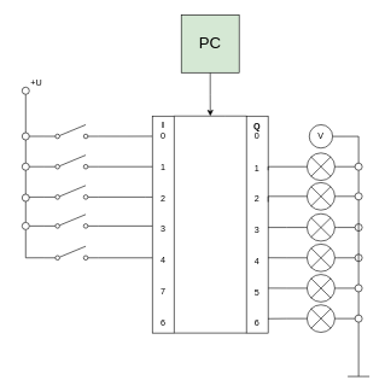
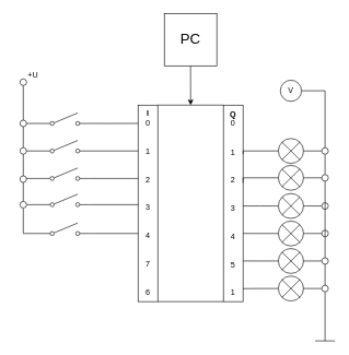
  <mxCell id="0" />
  <mxCell id="1" parent="0" />
  <mxCell id="2" style="edgeStyle=orthogonalEdgeStyle;rounded=0;orthogonalLoop=1;jettySize=auto;html=1;exitX=1;exitY=0;exitDx=0;exitDy=0;entryX=0;entryY=0;entryDx=0;entryDy=0;endArrow=none;endFill=0;" parent="1" source="4" target="6" edge="1"><mxGeometry relative="1" as="geometry"><Array as="points"><mxPoint x="310" y="160" /><mxPoint x="310" y="160" /></Array></mxGeometry></mxCell>
  <mxCell id="3" style="edgeStyle=orthogonalEdgeStyle;rounded=0;orthogonalLoop=1;jettySize=auto;html=1;exitX=1;exitY=1;exitDx=0;exitDy=0;entryX=0;entryY=1;entryDx=0;entryDy=0;endArrow=none;endFill=0;" parent="1" source="4" target="6" edge="1"><mxGeometry relative="1" as="geometry"><Array as="points"><mxPoint x="240" y="460" /><mxPoint x="340" y="460" /></Array></mxGeometry></mxCell>
  <mxCell id="4" value="&lt;b&gt;I&lt;/b&gt;&lt;br&gt;0&lt;br&gt;&lt;br&gt;&lt;br&gt;1&lt;br&gt;&lt;br&gt;&lt;br&gt;2&lt;br&gt;&lt;br&gt;&lt;br&gt;3&lt;br&gt;&lt;br&gt;&lt;br&gt;4&lt;br&gt;&lt;br&gt;&lt;br&gt;7&lt;br&gt;&lt;br&gt;&lt;br&gt;6" style="rounded=0;whiteSpace=wrap;html=1;align=center;verticalAlign=top;spacing=1;" parent="1" vertex="1"><mxGeometry x="210" y="160" width="30" height="300" as="geometry" /></mxCell>
  <mxCell id="5" style="edgeStyle=orthogonalEdgeStyle;rounded=0;orthogonalLoop=1;jettySize=auto;html=1;endArrow=none;endFill=0;" parent="1" edge="1"><mxGeometry relative="1" as="geometry"><mxPoint x="510" y="520" as="targetPoint" /><mxPoint x="480" y="520" as="sourcePoint" /><Array as="points"><mxPoint x="500" y="520" /><mxPoint x="500" y="520" /></Array></mxGeometry></mxCell>
- <mxCell id="6" value="&lt;b&gt;Q&lt;/b&gt;&lt;br&gt;0&lt;br&gt;&lt;br&gt;&lt;br&gt;1&lt;br&gt;&lt;br&gt;&lt;br&gt;2&lt;br&gt;&lt;br&gt;&lt;br&gt;3&lt;br&gt;&lt;br&gt;&lt;br&gt;4&lt;br&gt;&lt;br&gt;&lt;br&gt;5&lt;br&gt;&lt;br&gt;&lt;br&gt;6" style="rounded=0;whiteSpace=wrap;html=1;align=center;horizontal=1;verticalAlign=top;" parent="1" vertex="1"><mxGeometry x="340" y="160" width="30" height="300" as="geometry" /></mxCell>
+ <mxCell id="6" value="&lt;b&gt;Q&lt;/b&gt;&lt;br&gt;0&lt;br&gt;&lt;br&gt;&lt;br&gt;1&lt;br&gt;&lt;br&gt;&lt;br&gt;2&lt;br&gt;&lt;br&gt;&lt;br&gt;3&lt;br&gt;&lt;br&gt;&lt;br&gt;4&lt;br&gt;&lt;br&gt;&lt;br&gt;5&lt;br&gt;&lt;br&gt;&lt;br&gt;1" style="rounded=0;whiteSpace=wrap;html=1;align=center;horizontal=1;verticalAlign=top;" parent="1" vertex="1"><mxGeometry x="340" y="160" width="30" height="300" as="geometry" /></mxCell>
  <mxCell id="7" style="edgeStyle=orthogonalEdgeStyle;rounded=0;orthogonalLoop=1;jettySize=auto;html=1;exitX=0.5;exitY=0;exitDx=0;exitDy=0;entryX=0.5;entryY=1;entryDx=0;entryDy=0;endArrow=none;endFill=0;" parent="1" source="8" target="9" edge="1"><mxGeometry relative="1" as="geometry" /></mxCell>
  <mxCell id="8" value="" style="ellipse;whiteSpace=wrap;html=1;aspect=fixed;verticalAlign=top;" parent="1" vertex="1"><mxGeometry x="30" y="225" width="10" height="10" as="geometry" /></mxCell>
  <mxCell id="9" value="" style="ellipse;whiteSpace=wrap;html=1;aspect=fixed;verticalAlign=top;" parent="1" vertex="1"><mxGeometry x="30" y="183" width="10" height="10" as="geometry" /></mxCell>
  <mxCell id="10" style="edgeStyle=orthogonalEdgeStyle;rounded=0;orthogonalLoop=1;jettySize=auto;html=1;exitX=0;exitY=0.84;exitDx=0;exitDy=0;exitPerimeter=0;entryX=1;entryY=0.5;entryDx=0;entryDy=0;endArrow=none;endFill=0;" parent="1" source="12" target="9" edge="1"><mxGeometry relative="1" as="geometry" /></mxCell>
  <mxCell id="11" style="edgeStyle=orthogonalEdgeStyle;rounded=0;orthogonalLoop=1;jettySize=auto;html=1;exitX=1;exitY=0.84;exitDx=0;exitDy=0;exitPerimeter=0;entryX=-0.01;entryY=0.093;entryDx=0;entryDy=0;entryPerimeter=0;endArrow=none;endFill=0;" edge="1" parent="1" source="12" target="4"><mxGeometry relative="1" as="geometry" /></mxCell>
  <mxCell id="12" value="" style="pointerEvents=1;verticalLabelPosition=bottom;shadow=0;dashed=0;align=center;html=1;verticalAlign=top;shape=mxgraph.electrical.electro-mechanical.simple_switch;" parent="1" vertex="1"><mxGeometry x="61" y="172" width="75" height="19" as="geometry" /></mxCell>
  <mxCell id="13" style="edgeStyle=orthogonalEdgeStyle;rounded=0;orthogonalLoop=1;jettySize=auto;html=1;exitX=0;exitY=0.84;exitDx=0;exitDy=0;exitPerimeter=0;entryX=1;entryY=0.5;entryDx=0;entryDy=0;endArrow=none;endFill=0;" parent="1" source="15" target="8" edge="1"><mxGeometry relative="1" as="geometry" /></mxCell>
  <mxCell id="14" style="edgeStyle=orthogonalEdgeStyle;rounded=0;orthogonalLoop=1;jettySize=auto;html=1;exitX=1;exitY=0.84;exitDx=0;exitDy=0;exitPerimeter=0;endArrow=none;endFill=0;" parent="1" source="15" edge="1"><mxGeometry relative="1" as="geometry"><mxPoint x="210" y="230" as="targetPoint" /><Array as="points"><mxPoint x="210" y="230" /></Array></mxGeometry></mxCell>
  <mxCell id="15" value="" style="pointerEvents=1;verticalLabelPosition=bottom;shadow=0;dashed=0;align=center;html=1;verticalAlign=top;shape=mxgraph.electrical.electro-mechanical.simple_switch;" parent="1" vertex="1"><mxGeometry x="61" y="214" width="75" height="19" as="geometry" /></mxCell>
  <mxCell id="16" style="edgeStyle=orthogonalEdgeStyle;rounded=0;orthogonalLoop=1;jettySize=auto;html=1;exitX=0.5;exitY=1;exitDx=0;exitDy=0;entryX=0.5;entryY=0;entryDx=0;entryDy=0;endArrow=none;endFill=0;" parent="1" source="17" target="9" edge="1"><mxGeometry relative="1" as="geometry" /></mxCell>
  <mxCell id="17" value="" style="ellipse;whiteSpace=wrap;html=1;aspect=fixed;verticalAlign=top;" parent="1" vertex="1"><mxGeometry x="30" y="120" width="10" height="10" as="geometry" /></mxCell>
  <mxCell id="18" value="+U" style="text;html=1;strokeColor=none;fillColor=none;align=center;verticalAlign=middle;whiteSpace=wrap;rounded=0;" parent="1" vertex="1"><mxGeometry x="20" y="100" width="60" height="30" as="geometry" /></mxCell>
  <mxCell id="19" style="edgeStyle=orthogonalEdgeStyle;rounded=0;orthogonalLoop=1;jettySize=auto;html=1;exitX=0.5;exitY=1;exitDx=0;exitDy=0;endArrow=classic;endFill=1;" parent="1" source="20" edge="1"><mxGeometry relative="1" as="geometry"><mxPoint x="290.143" y="160" as="targetPoint" /></mxGeometry></mxCell>
- <mxCell id="20" value="&lt;font style=&quot;font-size: 22px&quot;&gt;PC&lt;/font&gt;" style="whiteSpace=wrap;html=1;aspect=fixed;verticalAlign=middle;fillColor=#d5e8d4;" parent="1" vertex="1"><mxGeometry x="250" y="20" width="80" height="80" as="geometry" /></mxCell>
+ <mxCell id="20" value="&lt;font style=&quot;font-size: 22px&quot;&gt;PC&lt;/font&gt;" style="whiteSpace=wrap;html=1;aspect=fixed;verticalAlign=middle;" parent="1" vertex="1"><mxGeometry x="250" y="20" width="80" height="80" as="geometry" /></mxCell>
  <mxCell id="21" style="edgeStyle=orthogonalEdgeStyle;rounded=0;orthogonalLoop=1;jettySize=auto;html=1;exitX=0;exitY=0.5;exitDx=0;exitDy=0;exitPerimeter=0;entryX=1;entryY=0.25;entryDx=0;entryDy=0;endArrow=none;endFill=0;" parent="1" source="23" target="6" edge="1"><mxGeometry relative="1" as="geometry"><Array as="points"><mxPoint x="370" y="230" /></Array></mxGeometry></mxCell>
  <mxCell id="22" style="edgeStyle=orthogonalEdgeStyle;rounded=0;orthogonalLoop=1;jettySize=auto;html=1;exitX=1;exitY=0.5;exitDx=0;exitDy=0;exitPerimeter=0;entryX=0;entryY=0.5;entryDx=0;entryDy=0;endArrow=none;endFill=0;" parent="1" source="23" target="28" edge="1"><mxGeometry relative="1" as="geometry" /></mxCell>
  <mxCell id="23" value="" style="pointerEvents=1;verticalLabelPosition=bottom;shadow=0;dashed=0;align=center;html=1;verticalAlign=top;shape=mxgraph.electrical.miscellaneous.light_bulb;" parent="1" vertex="1"><mxGeometry x="420" y="211" width="46" height="38" as="geometry" /></mxCell>
  <mxCell id="24" style="edgeStyle=orthogonalEdgeStyle;rounded=0;orthogonalLoop=1;jettySize=auto;html=1;exitX=0;exitY=0.5;exitDx=0;exitDy=0;exitPerimeter=0;entryX=1.001;entryY=0.396;entryDx=0;entryDy=0;entryPerimeter=0;endArrow=none;endFill=0;" parent="1" source="26" target="6" edge="1"><mxGeometry relative="1" as="geometry"><Array as="points"><mxPoint x="370" y="271" /></Array></mxGeometry></mxCell>
  <mxCell id="25" style="edgeStyle=orthogonalEdgeStyle;rounded=0;orthogonalLoop=1;jettySize=auto;html=1;exitX=1;exitY=0.5;exitDx=0;exitDy=0;exitPerimeter=0;entryX=0;entryY=0.5;entryDx=0;entryDy=0;endArrow=none;endFill=0;" parent="1" source="26" target="29" edge="1"><mxGeometry relative="1" as="geometry" /></mxCell>
  <mxCell id="26" value="" style="pointerEvents=1;verticalLabelPosition=bottom;shadow=0;dashed=0;align=center;html=1;verticalAlign=top;shape=mxgraph.electrical.miscellaneous.light_bulb;" parent="1" vertex="1"><mxGeometry x="420" y="252" width="46" height="38" as="geometry" /></mxCell>
  <mxCell id="27" style="edgeStyle=orthogonalEdgeStyle;rounded=0;orthogonalLoop=1;jettySize=auto;html=1;exitX=0.5;exitY=1;exitDx=0;exitDy=0;entryX=0.5;entryY=0;entryDx=0;entryDy=0;endArrow=none;endFill=0;" parent="1" source="28" target="29" edge="1"><mxGeometry relative="1" as="geometry" /></mxCell>
  <mxCell id="28" value="" style="ellipse;whiteSpace=wrap;html=1;aspect=fixed;verticalAlign=top;" parent="1" vertex="1"><mxGeometry x="490" y="225" width="10" height="10" as="geometry" /></mxCell>
  <mxCell id="29" value="" style="ellipse;whiteSpace=wrap;html=1;aspect=fixed;verticalAlign=top;" parent="1" vertex="1"><mxGeometry x="490" y="266" width="10" height="10" as="geometry" /></mxCell>
  <mxCell id="30" value="" style="edgeStyle=orthogonalEdgeStyle;rounded=0;orthogonalLoop=1;jettySize=auto;html=1;exitX=0.5;exitY=1;exitDx=0;exitDy=0;endArrow=none;endFill=0;startArrow=none;" parent="1" source="55" edge="1"><mxGeometry relative="1" as="geometry"><mxPoint x="495" y="520" as="targetPoint" /><mxPoint x="495" y="276" as="sourcePoint" /></mxGeometry></mxCell>
  <mxCell id="31" style="edgeStyle=orthogonalEdgeStyle;rounded=0;orthogonalLoop=1;jettySize=auto;html=1;exitX=0;exitY=0.84;exitDx=0;exitDy=0;exitPerimeter=0;entryX=1;entryY=0.5;entryDx=0;entryDy=0;endArrow=none;endFill=0;" parent="1" source="33" target="36" edge="1"><mxGeometry relative="1" as="geometry" /></mxCell>
  <mxCell id="32" style="edgeStyle=orthogonalEdgeStyle;rounded=0;orthogonalLoop=1;jettySize=auto;html=1;exitX=1;exitY=0.84;exitDx=0;exitDy=0;exitPerimeter=0;endArrow=none;endFill=0;" parent="1" source="33" edge="1"><mxGeometry relative="1" as="geometry"><mxPoint x="210" y="272" as="targetPoint" /><Array as="points"><mxPoint x="200" y="272" /></Array></mxGeometry></mxCell>
  <mxCell id="33" value="" style="pointerEvents=1;verticalLabelPosition=bottom;shadow=0;dashed=0;align=center;html=1;verticalAlign=top;shape=mxgraph.electrical.electro-mechanical.simple_switch;" parent="1" vertex="1"><mxGeometry x="61" y="256" width="75" height="19" as="geometry" /></mxCell>
  <mxCell id="34" style="edgeStyle=orthogonalEdgeStyle;rounded=0;orthogonalLoop=1;jettySize=auto;html=1;exitX=0.5;exitY=0;exitDx=0;exitDy=0;entryX=0.5;entryY=1;entryDx=0;entryDy=0;endArrow=none;endFill=0;" parent="1" source="36" target="8" edge="1"><mxGeometry relative="1" as="geometry" /></mxCell>
  <mxCell id="35" style="edgeStyle=orthogonalEdgeStyle;rounded=0;orthogonalLoop=1;jettySize=auto;html=1;exitX=0.5;exitY=1;exitDx=0;exitDy=0;entryX=0.5;entryY=0;entryDx=0;entryDy=0;endArrow=none;endFill=0;" edge="1" parent="1" source="36" target="43"><mxGeometry relative="1" as="geometry" /></mxCell>
  <mxCell id="36" value="" style="ellipse;whiteSpace=wrap;html=1;aspect=fixed;verticalAlign=top;" parent="1" vertex="1"><mxGeometry x="30" y="268" width="10" height="10" as="geometry" /></mxCell>
  <mxCell id="37" style="edgeStyle=orthogonalEdgeStyle;rounded=0;orthogonalLoop=1;jettySize=auto;html=1;exitX=1;exitY=0.84;exitDx=0;exitDy=0;exitPerimeter=0;endArrow=none;endFill=0;" parent="1" source="38" edge="1"><mxGeometry relative="1" as="geometry"><mxPoint x="210" y="312" as="targetPoint" /><Array as="points"><mxPoint x="210" y="312" /></Array></mxGeometry></mxCell>
  <mxCell id="38" value="" style="pointerEvents=1;verticalLabelPosition=bottom;shadow=0;dashed=0;align=center;html=1;verticalAlign=top;shape=mxgraph.electrical.electro-mechanical.simple_switch;" parent="1" vertex="1"><mxGeometry x="61" y="296" width="75" height="19" as="geometry" /></mxCell>
  <mxCell id="39" style="edgeStyle=orthogonalEdgeStyle;rounded=0;orthogonalLoop=1;jettySize=auto;html=1;exitX=1;exitY=0.84;exitDx=0;exitDy=0;exitPerimeter=0;endArrow=none;endFill=0;" edge="1" parent="1" source="40"><mxGeometry relative="1" as="geometry"><mxPoint x="210" y="356" as="targetPoint" /><Array as="points"><mxPoint x="210" y="356" /></Array></mxGeometry></mxCell>
  <mxCell id="40" value="" style="pointerEvents=1;verticalLabelPosition=bottom;shadow=0;dashed=0;align=center;html=1;verticalAlign=top;shape=mxgraph.electrical.electro-mechanical.simple_switch;" vertex="1" parent="1"><mxGeometry x="61" y="340" width="75" height="19" as="geometry" /></mxCell>
  <mxCell id="41" style="edgeStyle=orthogonalEdgeStyle;rounded=0;orthogonalLoop=1;jettySize=auto;html=1;exitX=1;exitY=0.5;exitDx=0;exitDy=0;entryX=0;entryY=0.84;entryDx=0;entryDy=0;entryPerimeter=0;endArrow=none;endFill=0;" edge="1" parent="1" source="43" target="38"><mxGeometry relative="1" as="geometry" /></mxCell>
  <mxCell id="42" style="edgeStyle=orthogonalEdgeStyle;rounded=0;orthogonalLoop=1;jettySize=auto;html=1;exitX=0.5;exitY=1;exitDx=0;exitDy=0;entryX=0;entryY=0.84;entryDx=0;entryDy=0;entryPerimeter=0;endArrow=none;endFill=0;" edge="1" parent="1" source="43" target="40"><mxGeometry relative="1" as="geometry" /></mxCell>
  <mxCell id="43" value="" style="ellipse;whiteSpace=wrap;html=1;aspect=fixed;verticalAlign=top;" vertex="1" parent="1"><mxGeometry x="30" y="307" width="10" height="10" as="geometry" /></mxCell>
  <mxCell id="44" style="edgeStyle=orthogonalEdgeStyle;rounded=0;orthogonalLoop=1;jettySize=auto;html=1;exitX=0;exitY=0.5;exitDx=0;exitDy=0;exitPerimeter=0;endArrow=none;endFill=0;" edge="1" parent="1" source="46"><mxGeometry relative="1" as="geometry"><mxPoint x="370" y="314" as="targetPoint" /></mxGeometry></mxCell>
  <mxCell id="45" style="edgeStyle=orthogonalEdgeStyle;rounded=0;orthogonalLoop=1;jettySize=auto;html=1;exitX=1;exitY=0.5;exitDx=0;exitDy=0;exitPerimeter=0;entryX=0;entryY=0.5;entryDx=0;entryDy=0;endArrow=none;endFill=0;" edge="1" parent="1" source="46" target="47"><mxGeometry relative="1" as="geometry" /></mxCell>
  <mxCell id="46" value="" style="pointerEvents=1;verticalLabelPosition=bottom;shadow=0;dashed=0;align=center;html=1;verticalAlign=top;shape=mxgraph.electrical.miscellaneous.light_bulb;" vertex="1" parent="1"><mxGeometry x="420" y="295" width="46" height="38" as="geometry" /></mxCell>
  <mxCell id="47" value="" style="ellipse;whiteSpace=wrap;html=1;aspect=fixed;verticalAlign=top;" vertex="1" parent="1"><mxGeometry x="490" y="309" width="10" height="10" as="geometry" /></mxCell>
  <mxCell id="48" style="edgeStyle=orthogonalEdgeStyle;rounded=0;orthogonalLoop=1;jettySize=auto;html=1;exitX=0;exitY=0.5;exitDx=0;exitDy=0;exitPerimeter=0;entryX=1.002;entryY=0.653;entryDx=0;entryDy=0;entryPerimeter=0;endArrow=none;endFill=0;" edge="1" parent="1" source="50" target="6"><mxGeometry relative="1" as="geometry" /></mxCell>
  <mxCell id="49" style="edgeStyle=orthogonalEdgeStyle;rounded=0;orthogonalLoop=1;jettySize=auto;html=1;exitX=1;exitY=0.5;exitDx=0;exitDy=0;exitPerimeter=0;entryX=0;entryY=0.5;entryDx=0;entryDy=0;endArrow=none;endFill=0;" edge="1" parent="1" source="50" target="51"><mxGeometry relative="1" as="geometry" /></mxCell>
  <mxCell id="50" value="" style="pointerEvents=1;verticalLabelPosition=bottom;shadow=0;dashed=0;align=center;html=1;verticalAlign=top;shape=mxgraph.electrical.miscellaneous.light_bulb;" vertex="1" parent="1"><mxGeometry x="420" y="337" width="46" height="38" as="geometry" /></mxCell>
  <mxCell id="51" value="" style="ellipse;whiteSpace=wrap;html=1;aspect=fixed;verticalAlign=top;" vertex="1" parent="1"><mxGeometry x="490" y="351" width="10" height="10" as="geometry" /></mxCell>
  <mxCell id="52" style="edgeStyle=orthogonalEdgeStyle;rounded=0;orthogonalLoop=1;jettySize=auto;html=1;exitX=0;exitY=0.5;exitDx=0;exitDy=0;exitPerimeter=0;entryX=1.009;entryY=0.793;entryDx=0;entryDy=0;entryPerimeter=0;endArrow=none;endFill=0;" edge="1" parent="1" source="54" target="6"><mxGeometry relative="1" as="geometry" /></mxCell>
  <mxCell id="53" style="edgeStyle=orthogonalEdgeStyle;rounded=0;orthogonalLoop=1;jettySize=auto;html=1;exitX=1;exitY=0.5;exitDx=0;exitDy=0;exitPerimeter=0;entryX=0;entryY=0.5;entryDx=0;entryDy=0;endArrow=none;endFill=0;" edge="1" parent="1" source="54" target="55"><mxGeometry relative="1" as="geometry" /></mxCell>
  <mxCell id="54" value="" style="pointerEvents=1;verticalLabelPosition=bottom;shadow=0;dashed=0;align=center;html=1;verticalAlign=top;shape=mxgraph.electrical.miscellaneous.light_bulb;" vertex="1" parent="1"><mxGeometry x="420" y="379" width="46" height="38" as="geometry" /></mxCell>
  <mxCell id="55" value="" style="ellipse;whiteSpace=wrap;html=1;aspect=fixed;verticalAlign=top;" vertex="1" parent="1"><mxGeometry x="490" y="393" width="10" height="10" as="geometry" /></mxCell>
  <mxCell id="56" value="" style="edgeStyle=orthogonalEdgeStyle;rounded=0;orthogonalLoop=1;jettySize=auto;html=1;exitX=0.5;exitY=1;exitDx=0;exitDy=0;endArrow=none;endFill=0;" edge="1" parent="1" source="29" target="55"><mxGeometry relative="1" as="geometry"><mxPoint x="495" y="520" as="targetPoint" /><mxPoint x="495" y="276" as="sourcePoint" /></mxGeometry></mxCell>
  <mxCell id="57" style="edgeStyle=orthogonalEdgeStyle;rounded=0;orthogonalLoop=1;jettySize=auto;html=1;exitX=0;exitY=0.5;exitDx=0;exitDy=0;exitPerimeter=0;entryX=0.996;entryY=0.934;entryDx=0;entryDy=0;entryPerimeter=0;endArrow=none;endFill=0;" edge="1" parent="1" source="59" target="6"><mxGeometry relative="1" as="geometry" /></mxCell>
  <mxCell id="58" style="edgeStyle=orthogonalEdgeStyle;rounded=0;orthogonalLoop=1;jettySize=auto;html=1;exitX=1;exitY=0.5;exitDx=0;exitDy=0;exitPerimeter=0;entryX=0;entryY=0.5;entryDx=0;entryDy=0;endArrow=none;endFill=0;" edge="1" parent="1" source="59" target="60"><mxGeometry relative="1" as="geometry" /></mxCell>
  <mxCell id="59" value="" style="pointerEvents=1;verticalLabelPosition=bottom;shadow=0;dashed=0;align=center;html=1;verticalAlign=top;shape=mxgraph.electrical.miscellaneous.light_bulb;" vertex="1" parent="1"><mxGeometry x="420" y="421" width="46" height="38" as="geometry" /></mxCell>
  <mxCell id="60" value="" style="ellipse;whiteSpace=wrap;html=1;aspect=fixed;verticalAlign=top;" vertex="1" parent="1"><mxGeometry x="490" y="435" width="10" height="10" as="geometry" /></mxCell>
  <mxCell id="61" style="edgeStyle=orthogonalEdgeStyle;rounded=0;orthogonalLoop=1;jettySize=auto;html=1;exitX=1;exitY=0.5;exitDx=0;exitDy=0;entryX=0.5;entryY=0;entryDx=0;entryDy=0;endArrow=none;endFill=0;" edge="1" parent="1" source="62" target="28"><mxGeometry relative="1" as="geometry" /></mxCell>
- <mxCell id="62" value="V" style="ellipse;whiteSpace=wrap;html=1;aspect=fixed;" vertex="1" parent="1"><mxGeometry x="426.88" y="172" width="32.25" height="32.25" as="geometry" /></mxCell>
+ <mxCell id="62" value="V" style="ellipse;whiteSpace=wrap;html=1;aspect=fixed;" vertex="1" parent="1"><mxGeometry x="426.88" y="122" width="32.25" height="32.25" as="geometry" /></mxCell>
